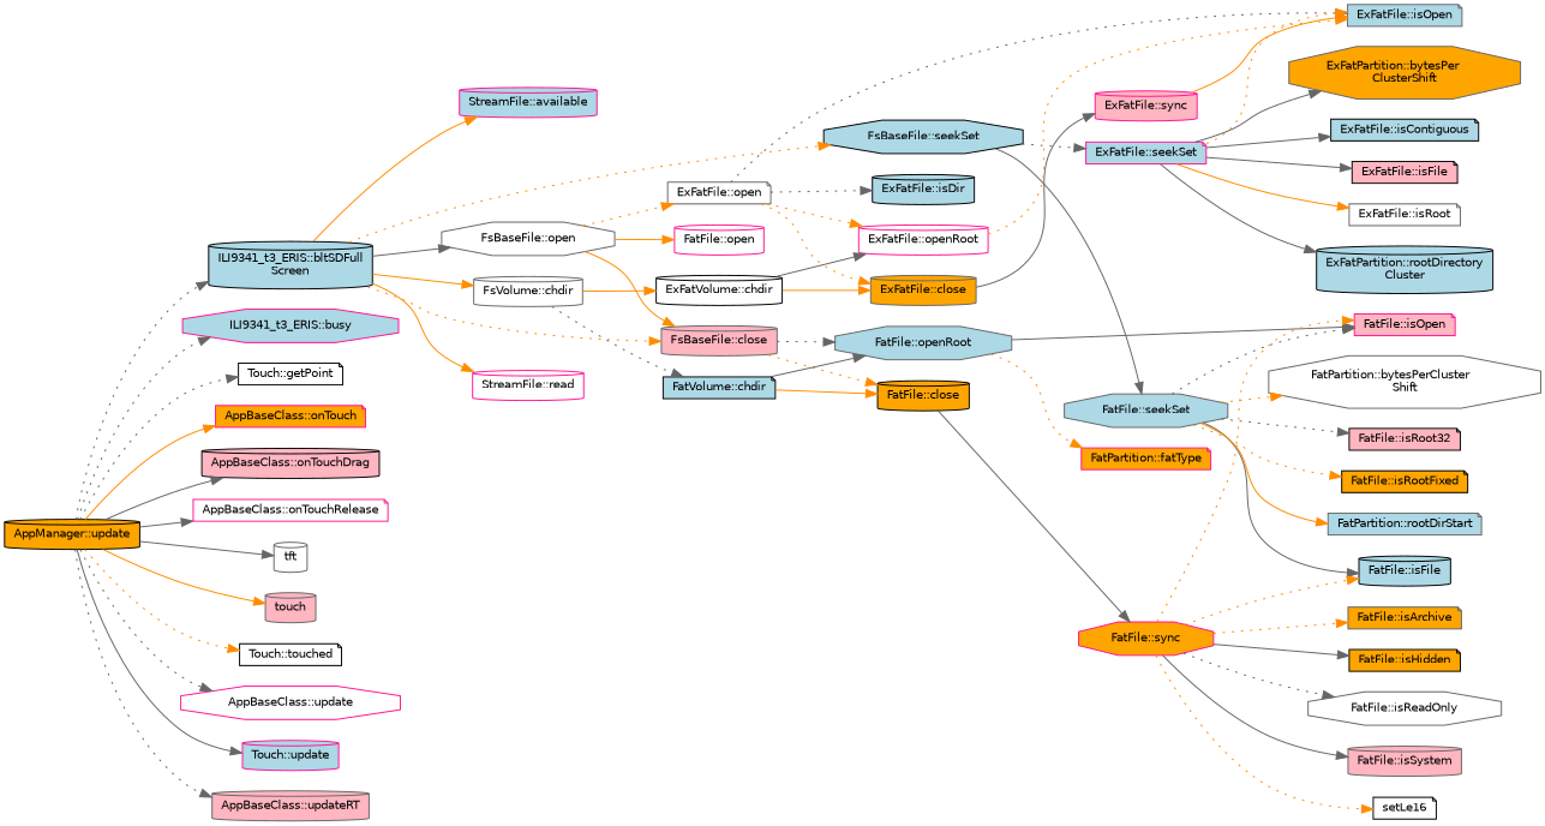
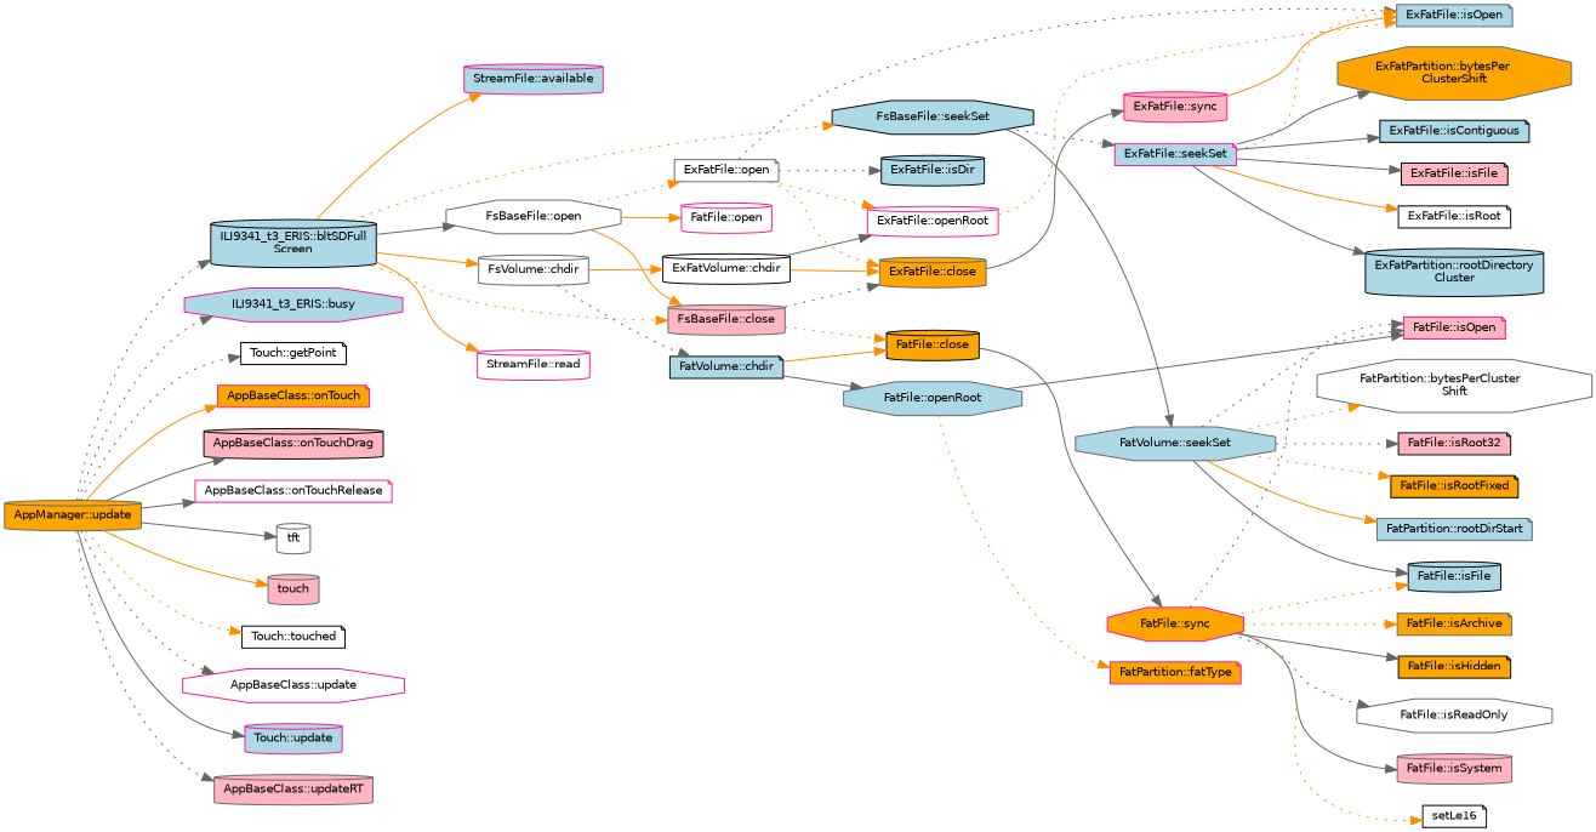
  digraph {
    rankdir=LR
    node [color=black fillcolor=white fontname=Helvetica fontsize=10 shape=cylinder style=filled]
    edge [color=gray40 fontname=Helvetica fontsize=10 labelfontname=Helvetica labelfontsize=10 style=solid]
-   n1 [fillcolor=orange fontcolor=black height=0.2 label="AppManager::update" width=0.4]
+   n1 [color=gray40 fillcolor=orange fontcolor=black height=0.2 label="AppManager::update" width=0.4]
    n2 [fillcolor=lightblue height=0.2 label="ILI9341_t3_ERIS::bltSDFull\lScreen" width=0.4]
    n3 [color=deeppink fillcolor=lightblue height=0.2 label="ILI9341_t3_ERIS::busy" shape=octagon width=0.4]
    n4 [height=0.2 label="Touch::getPoint" shape=note width=0.4]
    n5 [color=deeppink fillcolor=orange height=0.2 label="AppBaseClass::onTouch" shape=note width=0.4]
    n6 [fillcolor=lightpink height=0.2 label="AppBaseClass::onTouchDrag" width=0.4]
    n7 [color=deeppink height=0.2 label="AppBaseClass::onTouchRelease" shape=note width=0.4]
    n8 [color=gray40 height=0.2 label=tft width=0.4]
    n9 [color=gray40 fillcolor=lightpink height=0.2 label=touch width=0.4]
    n10 [height=0.2 label="Touch::touched" shape=note width=0.4]
    n11 [color=deeppink height=0.2 label="AppBaseClass::update" shape=octagon width=0.4]
    n12 [color=deeppink fillcolor=lightblue height=0.2 label="Touch::update" width=0.4]
    n13 [color=gray40 fillcolor=lightpink height=0.2 label="AppBaseClass::updateRT" width=0.4]
    n14 [color=deeppink fillcolor=lightblue height=0.2 label="StreamFile::available" width=0.4]
    n15 [color=gray40 height=0.2 label="FsVolume::chdir" width=0.4]
    n16 [color=gray40 fillcolor=lightpink height=0.2 label="FsBaseFile::close" width=0.4]
    n17 [color=gray40 height=0.2 label="FsBaseFile::open" shape=octagon width=0.4]
    n18 [color=deeppink height=0.2 label="StreamFile::read" width=0.4]
    n19 [fillcolor=lightblue height=0.2 label="FsBaseFile::seekSet" shape=octagon width=0.4]
    n20 [height=0.2 label="ExFatVolume::chdir" width=0.4]
    n21 [fillcolor=lightblue height=0.2 label="FatVolume::chdir" shape=note width=0.4]
    n22 [color=gray40 fillcolor=orange height=0.2 label="ExFatFile::close" width=0.4]
    n23 [fillcolor=orange height=0.2 label="FatFile::close" width=0.4]
    n24 [color=gray40 height=0.2 label="ExFatFile::open" shape=note width=0.4]
    n25 [color=deeppink height=0.2 label="FatFile::open" width=0.4]
-   n26 [color=gray40 fillcolor=lightblue height=0.2 label="FatFile::seekSet" shape=octagon width=0.4]
+   n26 [color=gray40 fillcolor=lightblue height=0.2 label="FatVolume::seekSet" shape=octagon width=0.4]
    n27 [color=deeppink fillcolor=lightblue height=0.2 label="ExFatFile::seekSet" shape=note width=0.4]
    n28 [color=deeppink height=0.2 label="ExFatFile::openRoot" width=0.4]
    n29 [color=gray40 fillcolor=lightblue height=0.2 label="FatFile::openRoot" shape=octagon width=0.4]
    n30 [color=deeppink fillcolor=lightpink height=0.2 label="ExFatFile::sync" width=0.4]
    n31 [color=gray40 fillcolor=lightblue height=0.2 label="ExFatFile::isOpen" shape=note width=0.4]
    n32 [color=deeppink fillcolor=orange height=0.2 label="FatFile::sync" shape=octagon width=0.4]
    n33 [color=deeppink fillcolor=lightpink height=0.2 label="FatFile::isOpen" shape=note width=0.4]
    n34 [color=deeppink fillcolor=orange height=0.2 label="FatPartition::fatType" shape=note width=0.4]
    n35 [color=gray40 fillcolor=orange height=0.2 label="FatFile::isArchive" shape=note width=0.4]
    n36 [fillcolor=lightblue height=0.2 label="FatFile::isFile" width=0.4]
    n37 [fillcolor=orange height=0.2 label="FatFile::isHidden" shape=note width=0.4]
    n38 [color=gray40 height=0.2 label="FatFile::isReadOnly" shape=octagon width=0.4]
    n39 [color=gray40 fillcolor=lightpink height=0.2 label="FatFile::isSystem" width=0.4]
    n40 [height=0.2 label=setLe16 shape=note width=0.4]
    n41 [fillcolor=lightblue height=0.2 label="ExFatFile::isDir" width=0.4]
    n42 [color=gray40 height=0.2 label="FatPartition::bytesPerCluster\lShift" shape=octagon width=0.4]
    n43 [fillcolor=lightpink height=0.2 label="FatFile::isRoot32" shape=note width=0.4]
    n44 [fillcolor=orange height=0.2 label="FatFile::isRootFixed" shape=note width=0.4]
    n45 [color=gray40 fillcolor=lightblue height=0.2 label="FatPartition::rootDirStart" shape=note width=0.4]
    n46 [color=gray40 fillcolor=orange height=0.2 label="ExFatPartition::bytesPer\lClusterShift" shape=octagon width=0.4]
    n47 [fillcolor=lightblue height=0.2 label="ExFatFile::isContiguous" shape=note width=0.4]
    n48 [fillcolor=lightpink height=0.2 label="ExFatFile::isFile" shape=note width=0.4]
-   n49 [color=gray40 height=0.2 label="ExFatFile::isRoot" shape=note width=0.4]
+   n49 [height=0.2 label="ExFatFile::isRoot" shape=note width=0.4]
    n50 [fillcolor=lightblue height=0.2 label="ExFatPartition::rootDirectory\lCluster" width=0.4]
    n1 -> n2 [style=dotted]
    n1 -> n3 [style=dotted]
    n1 -> n4 [style=dotted]
    n1 -> n5 [color=darkorange]
    n1 -> n6
    n1 -> n7
    n1 -> n8
    n1 -> n9 [color=darkorange]
    n1 -> n10 [color=darkorange style=dotted]
    n1 -> n11 [style=dotted]
    n1 -> n12
    n1 -> n13 [style=dotted]
    n2 -> n14 [color=darkorange]
    n2 -> n15 [color=darkorange]
    n2 -> n16 [color=darkorange style=dotted]
    n2 -> n17
    n2 -> n18 [color=darkorange]
    n2 -> n19 [color=darkorange style=dotted]
    n15 -> n20 [color=darkorange]
    n15 -> n21 [style=dotted]
-   n16 -> n29 [style=dotted]
+   n16 -> n22 [style=dotted]
    n16 -> n23 [color=darkorange style=dotted]
    n17 -> n16 [color=darkorange]
    n17 -> n24 [color=darkorange style=dotted]
    n17 -> n25 [color=darkorange]
    n19 -> n26
    n19 -> n27 [style=dotted]
    n20 -> n22 [color=darkorange]
    n20 -> n28
    n21 -> n23 [color=darkorange]
    n21 -> n29
    n22 -> n30
    n23 -> n32
    n24 -> n22 [color=darkorange style=dotted]
    n24 -> n28 [color=darkorange style=dotted]
    n24 -> n31 [style=dotted]
    n24 -> n41 [style=dotted]
    n26 -> n33 [style=dotted]
    n26 -> n36
    n26 -> n42 [color=darkorange style=dotted]
    n26 -> n43 [style=dotted]
    n26 -> n44 [color=darkorange style=dotted]
    n26 -> n45 [color=darkorange]
    n27 -> n31 [color=darkorange style=dotted]
    n27 -> n46
    n27 -> n47
    n27 -> n48
    n27 -> n49 [color=darkorange]
    n27 -> n50
    n28 -> n31 [color=darkorange style=dotted]
    n29 -> n33
    n29 -> n34 [color=darkorange style=dotted]
    n30 -> n31 [color=darkorange]
-   n32 -> n33 [color=darkorange style=dotted]
+   n32 -> n33 [style=dotted]
    n32 -> n35 [color=darkorange style=dotted]
    n32 -> n36 [color=darkorange style=dotted]
    n32 -> n37
    n32 -> n38 [style=dotted]
    n32 -> n39
    n32 -> n40 [color=darkorange style=dotted]
  }
